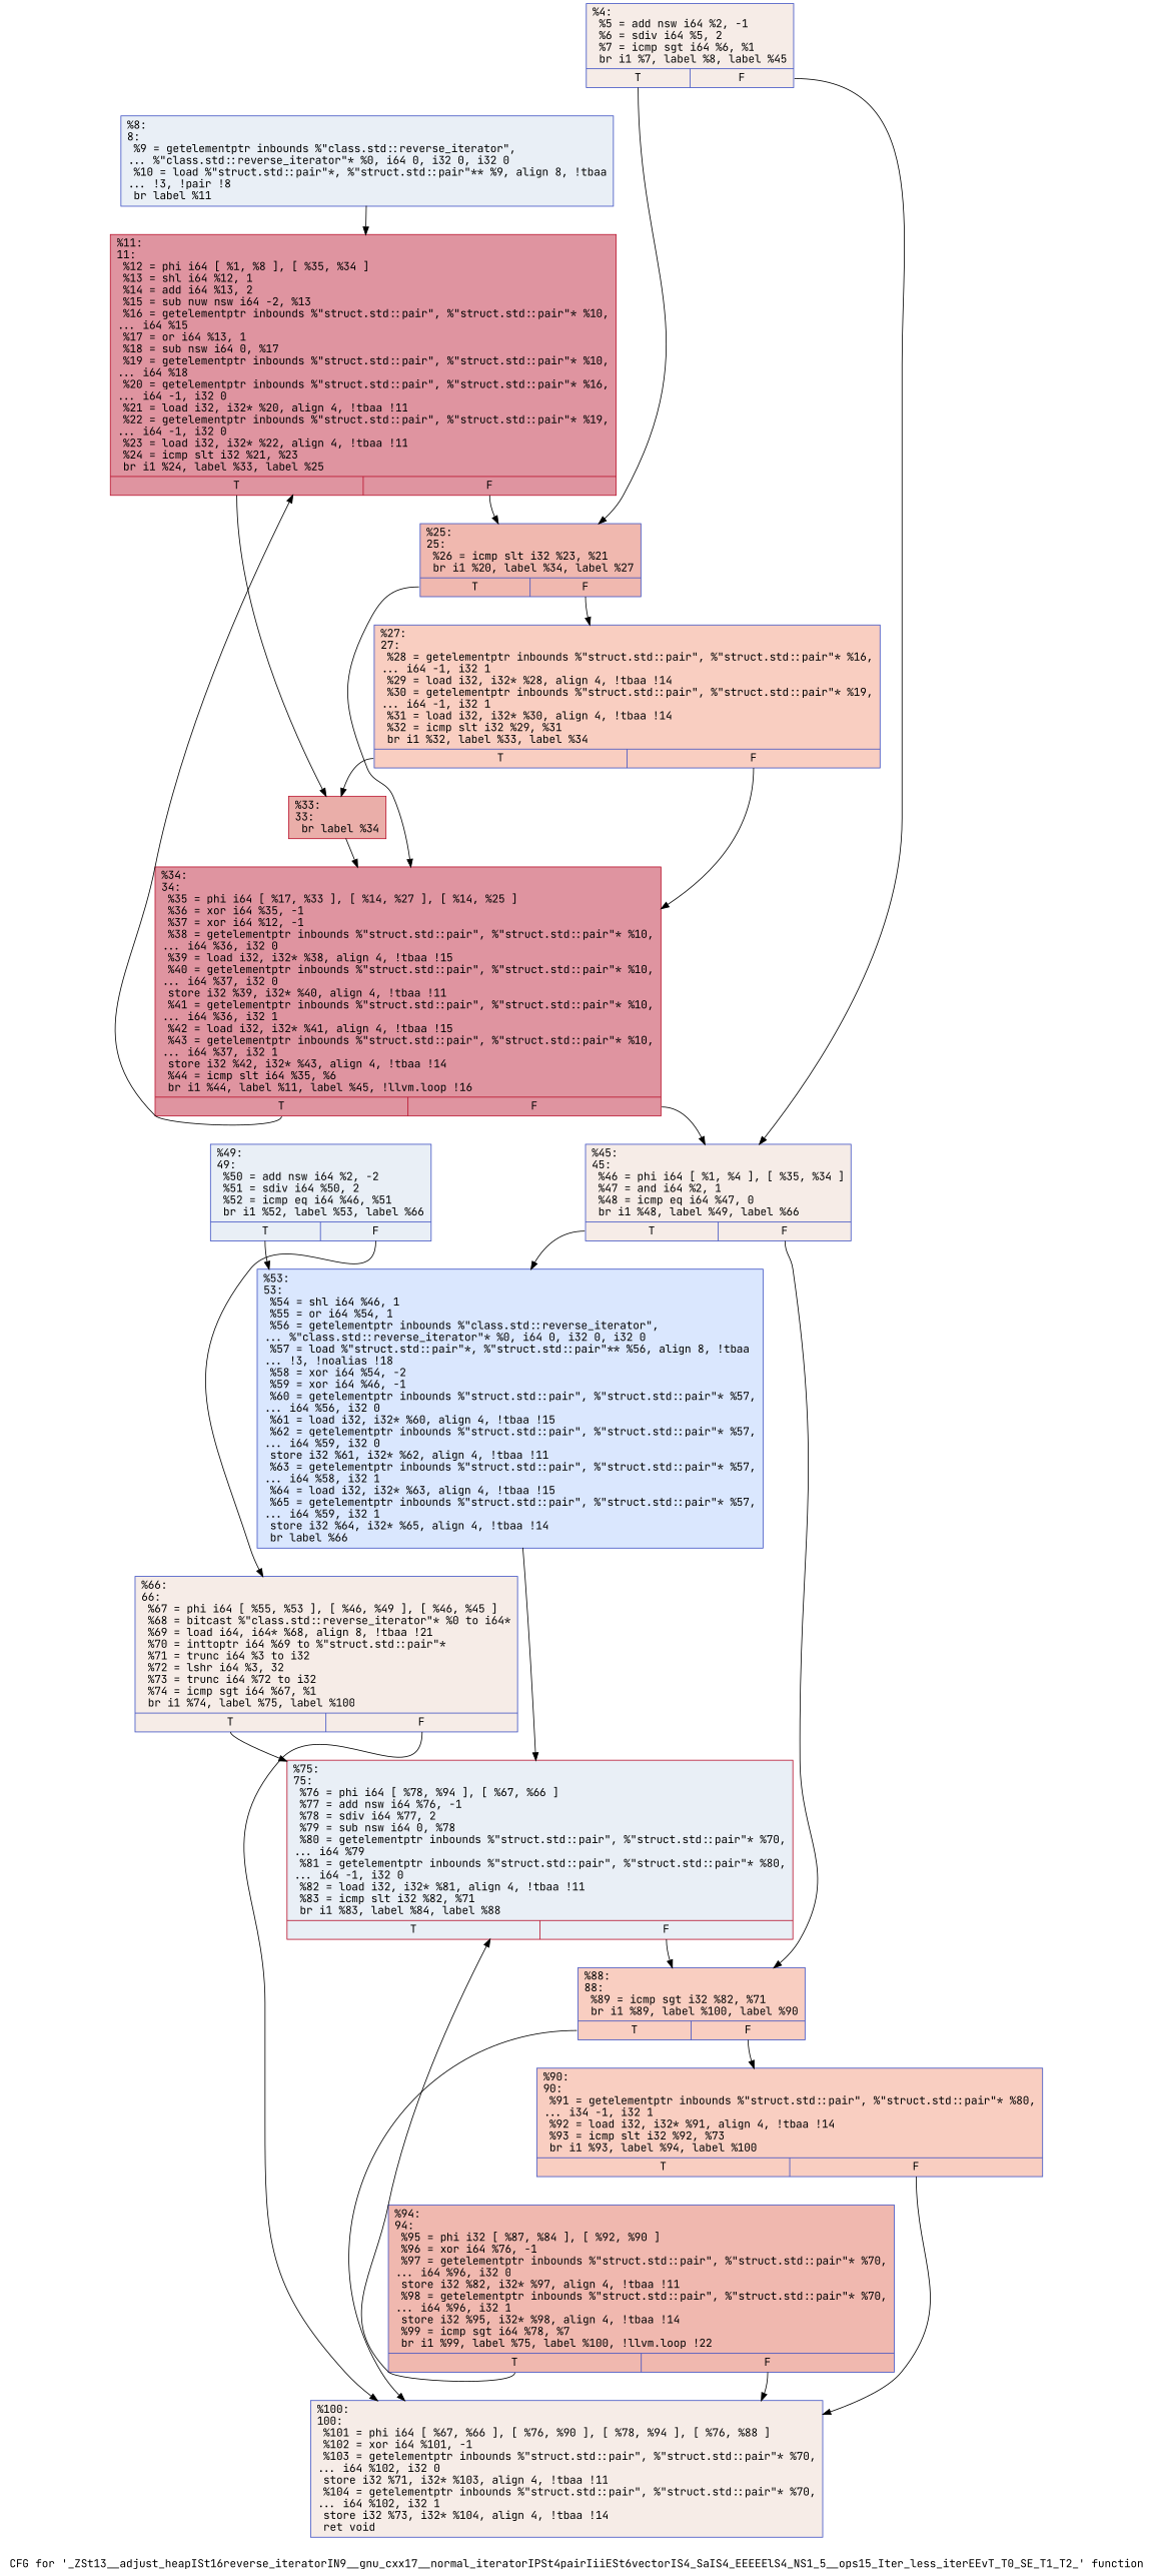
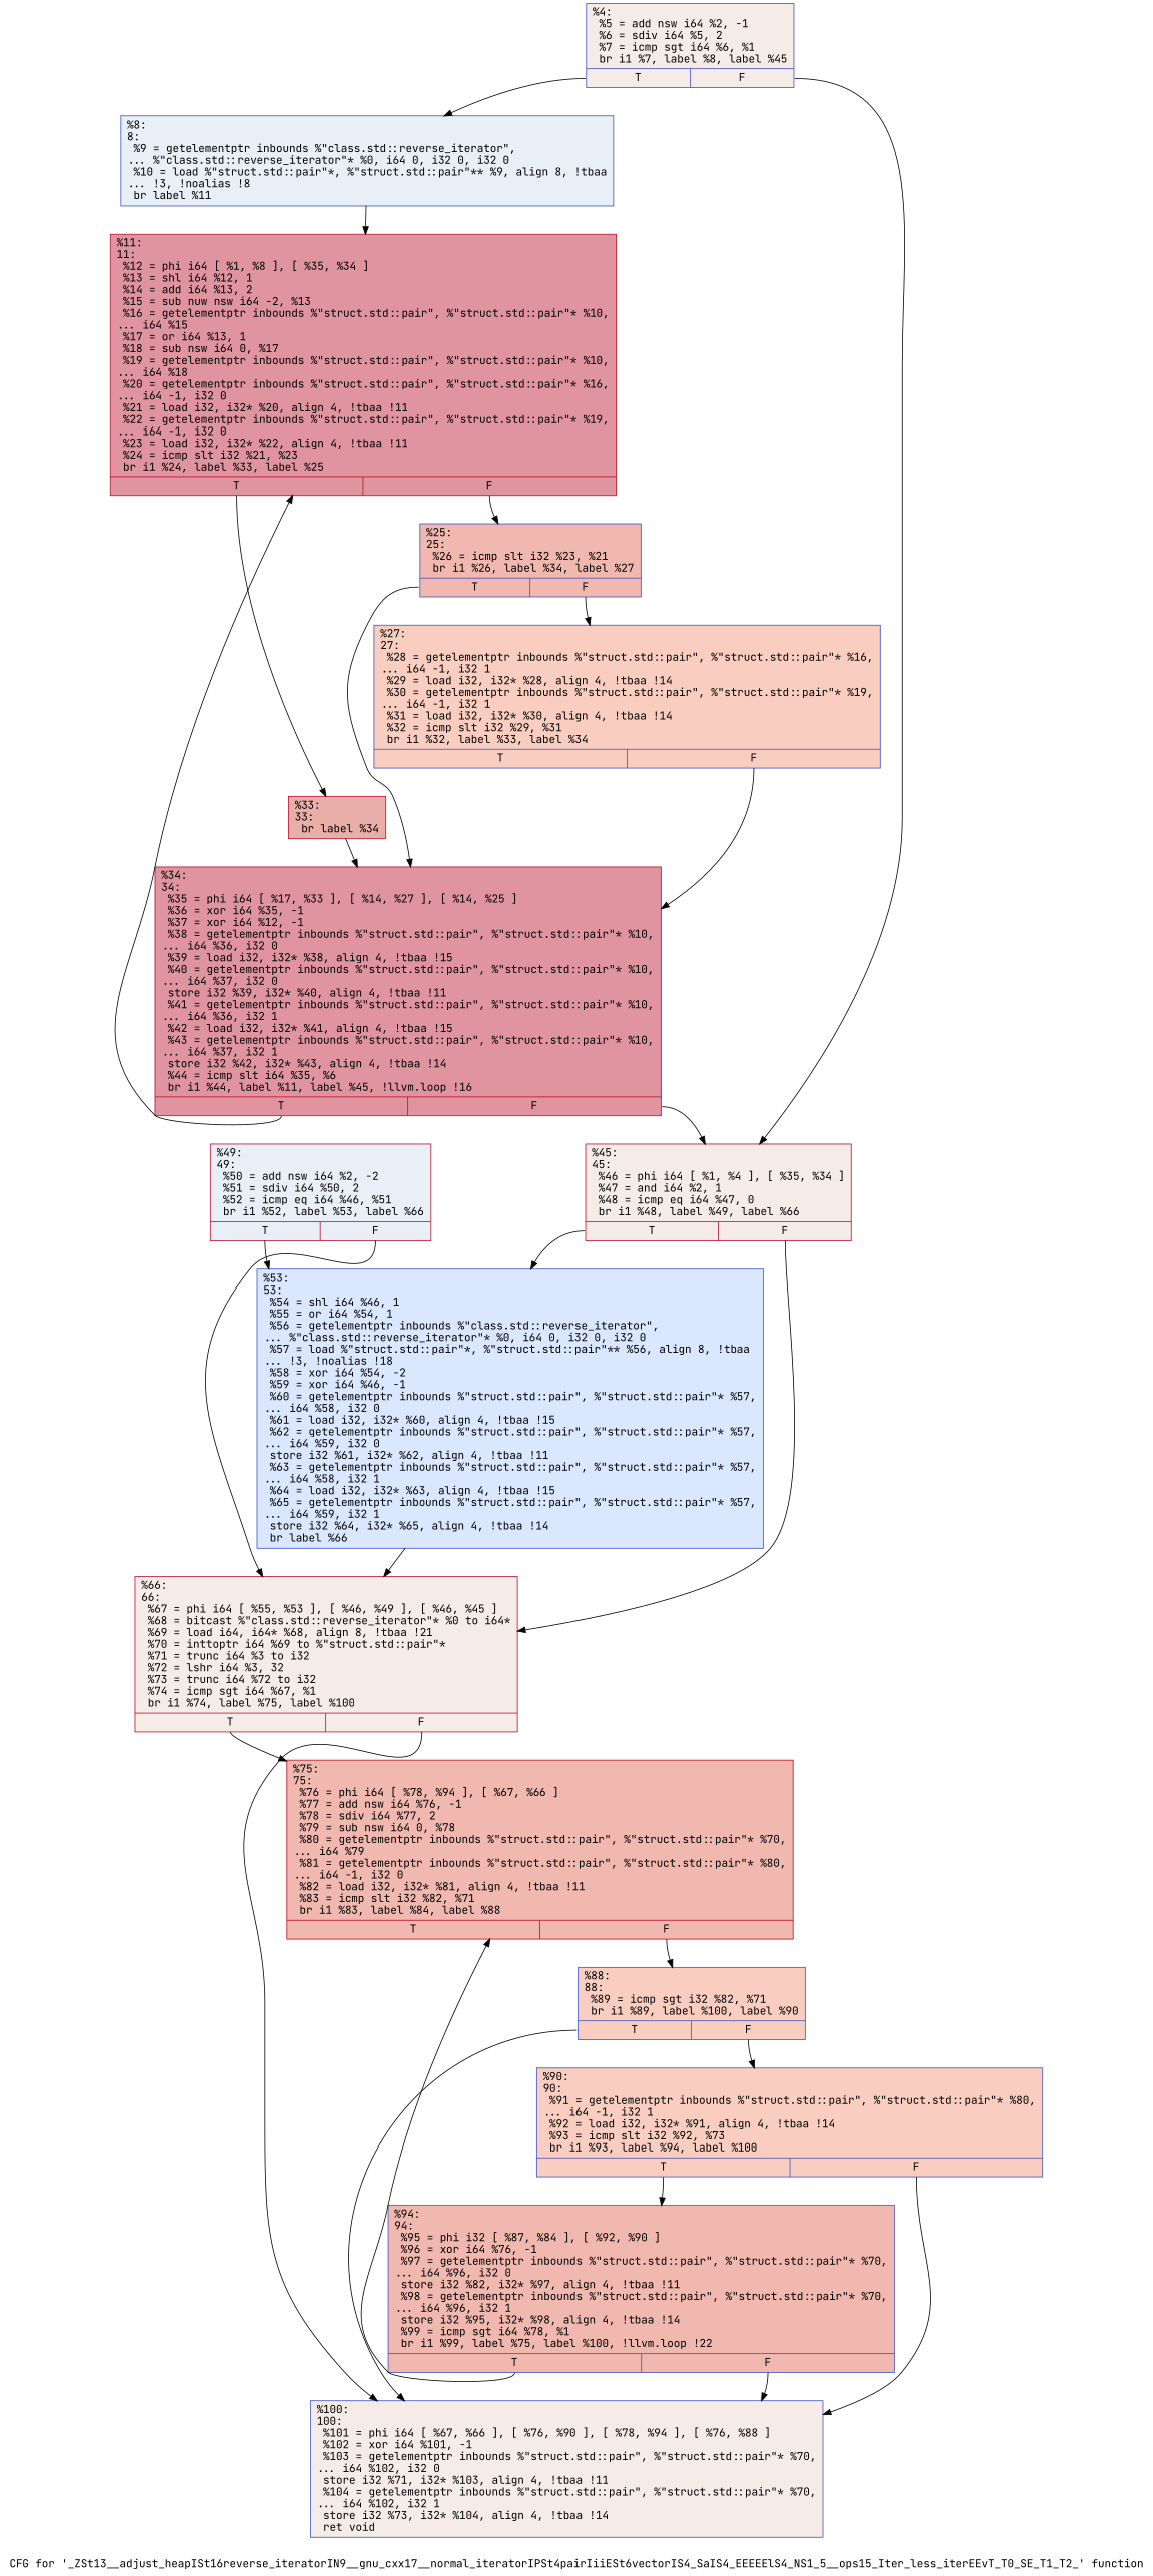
  digraph {
    fontname="JetBrains Mono"
    label="CFG for '_ZSt13__adjust_heapISt16reverse_iteratorIN9__gnu_cxx17__normal_iteratorIPSt4pairIiiESt6vectorIS4_SaIS4_EEEEElS4_NS1_5__ops15_Iter_less_iterEEvT_T0_SE_T1_T2_' function"
    node [color="#3d50c3ff" fillcolor="#ead5c970" fontname="JetBrains Mono" shape=record style=filled]
    edge [fontname="JetBrains Mono" tailport=s0]
    n1 [label="{%4:\l  %5 = add nsw i64 %2, -1\l  %6 = sdiv i64 %5, 2\l  %7 = icmp sgt i64 %6, %1\l  br i1 %7, label %8, label %45\l|{<s0>T|<s1>F}}"]
-   n2 [fillcolor="#cedaeb70" label="{%8:\l8:                                                \l  %9 = getelementptr inbounds %\"class.std::reverse_iterator\",\l... %\"class.std::reverse_iterator\"* %0, i64 0, i32 0, i32 0\l  %10 = load %\"struct.std::pair\"*, %\"struct.std::pair\"** %9, align 8, !tbaa\l... !3, !pair !8\l  br label %11\l}"]
-   n3 [label="{%45:\l45:                                               \l  %46 = phi i64 [ %1, %4 ], [ %35, %34 ]\l  %47 = and i64 %2, 1\l  %48 = icmp eq i64 %47, 0\l  br i1 %48, label %49, label %66\l|{<s0>T|<s1>F}}"]
+   n2 [fillcolor="#cedaeb70" label="{%8:\l8:                                                \l  %9 = getelementptr inbounds %\"class.std::reverse_iterator\",\l... %\"class.std::reverse_iterator\"* %0, i64 0, i32 0, i32 0\l  %10 = load %\"struct.std::pair\"*, %\"struct.std::pair\"** %9, align 8, !tbaa\l... !3, !noalias !8\l  br label %11\l}"]
+   n3 [color="#b70d28ff" label="{%45:\l45:                                               \l  %46 = phi i64 [ %1, %4 ], [ %35, %34 ]\l  %47 = and i64 %2, 1\l  %48 = icmp eq i64 %47, 0\l  br i1 %48, label %49, label %66\l|{<s0>T|<s1>F}}"]
    n4 [color="#b70d28ff" fillcolor="#b70d2870" label="{%11:\l11:                                               \l  %12 = phi i64 [ %1, %8 ], [ %35, %34 ]\l  %13 = shl i64 %12, 1\l  %14 = add i64 %13, 2\l  %15 = sub nuw nsw i64 -2, %13\l  %16 = getelementptr inbounds %\"struct.std::pair\", %\"struct.std::pair\"* %10,\l... i64 %15\l  %17 = or i64 %13, 1\l  %18 = sub nsw i64 0, %17\l  %19 = getelementptr inbounds %\"struct.std::pair\", %\"struct.std::pair\"* %10,\l... i64 %18\l  %20 = getelementptr inbounds %\"struct.std::pair\", %\"struct.std::pair\"* %16,\l... i64 -1, i32 0\l  %21 = load i32, i32* %20, align 4, !tbaa !11\l  %22 = getelementptr inbounds %\"struct.std::pair\", %\"struct.std::pair\"* %19,\l... i64 -1, i32 0\l  %23 = load i32, i32* %22, align 4, !tbaa !11\l  %24 = icmp slt i32 %21, %23\l  br i1 %24, label %33, label %25\l|{<s0>T|<s1>F}}"]
-   n5 [label="{%66:\l66:                                               \l  %67 = phi i64 [ %55, %53 ], [ %46, %49 ], [ %46, %45 ]\l  %68 = bitcast %\"class.std::reverse_iterator\"* %0 to i64*\l  %69 = load i64, i64* %68, align 8, !tbaa !21\l  %70 = inttoptr i64 %69 to %\"struct.std::pair\"*\l  %71 = trunc i64 %3 to i32\l  %72 = lshr i64 %3, 32\l  %73 = trunc i64 %72 to i32\l  %74 = icmp sgt i64 %67, %1\l  br i1 %74, label %75, label %100\l|{<s0>T|<s1>F}}"]
-   n6 [fillcolor="#abc8fd70" label="{%53:\l53:                                               \l  %54 = shl i64 %46, 1\l  %55 = or i64 %54, 1\l  %56 = getelementptr inbounds %\"class.std::reverse_iterator\",\l... %\"class.std::reverse_iterator\"* %0, i64 0, i32 0, i32 0\l  %57 = load %\"struct.std::pair\"*, %\"struct.std::pair\"** %56, align 8, !tbaa\l... !3, !noalias !18\l  %58 = xor i64 %54, -2\l  %59 = xor i64 %46, -1\l  %60 = getelementptr inbounds %\"struct.std::pair\", %\"struct.std::pair\"* %57,\l... i64 %56, i32 0\l  %61 = load i32, i32* %60, align 4, !tbaa !15\l  %62 = getelementptr inbounds %\"struct.std::pair\", %\"struct.std::pair\"* %57,\l... i64 %59, i32 0\l  store i32 %61, i32* %62, align 4, !tbaa !11\l  %63 = getelementptr inbounds %\"struct.std::pair\", %\"struct.std::pair\"* %57,\l... i64 %58, i32 1\l  %64 = load i32, i32* %63, align 4, !tbaa !15\l  %65 = getelementptr inbounds %\"struct.std::pair\", %\"struct.std::pair\"* %57,\l... i64 %59, i32 1\l  store i32 %64, i32* %65, align 4, !tbaa !14\l  br label %66\l}"]
+   n5 [color="#b70d28ff" label="{%66:\l66:                                               \l  %67 = phi i64 [ %55, %53 ], [ %46, %49 ], [ %46, %45 ]\l  %68 = bitcast %\"class.std::reverse_iterator\"* %0 to i64*\l  %69 = load i64, i64* %68, align 8, !tbaa !21\l  %70 = inttoptr i64 %69 to %\"struct.std::pair\"*\l  %71 = trunc i64 %3 to i32\l  %72 = lshr i64 %3, 32\l  %73 = trunc i64 %72 to i32\l  %74 = icmp sgt i64 %67, %1\l  br i1 %74, label %75, label %100\l|{<s0>T|<s1>F}}"]
+   n6 [fillcolor="#abc8fd70" label="{%53:\l53:                                               \l  %54 = shl i64 %46, 1\l  %55 = or i64 %54, 1\l  %56 = getelementptr inbounds %\"class.std::reverse_iterator\",\l... %\"class.std::reverse_iterator\"* %0, i64 0, i32 0, i32 0\l  %57 = load %\"struct.std::pair\"*, %\"struct.std::pair\"** %56, align 8, !tbaa\l... !3, !noalias !18\l  %58 = xor i64 %54, -2\l  %59 = xor i64 %46, -1\l  %60 = getelementptr inbounds %\"struct.std::pair\", %\"struct.std::pair\"* %57,\l... i64 %58, i32 0\l  %61 = load i32, i32* %60, align 4, !tbaa !15\l  %62 = getelementptr inbounds %\"struct.std::pair\", %\"struct.std::pair\"* %57,\l... i64 %59, i32 0\l  store i32 %61, i32* %62, align 4, !tbaa !11\l  %63 = getelementptr inbounds %\"struct.std::pair\", %\"struct.std::pair\"* %57,\l... i64 %58, i32 1\l  %64 = load i32, i32* %63, align 4, !tbaa !15\l  %65 = getelementptr inbounds %\"struct.std::pair\", %\"struct.std::pair\"* %57,\l... i64 %59, i32 1\l  store i32 %64, i32* %65, align 4, !tbaa !14\l  br label %66\l}"]
    n7 [color="#b70d28ff" fillcolor="#d0473d70" label="{%33:\l33:                                               \l  br label %34\l}"]
-   n8 [fillcolor="#dc5d4a70" label="{%25:\l25:                                               \l  %26 = icmp slt i32 %23, %21\l  br i1 %20, label %34, label %27\l|{<s0>T|<s1>F}}"]
-   n9 [fillcolor="#cedaeb70" label="{%49:\l49:                                               \l  %50 = add nsw i64 %2, -2\l  %51 = sdiv i64 %50, 2\l  %52 = icmp eq i64 %46, %51\l  br i1 %52, label %53, label %66\l|{<s0>T|<s1>F}}"]
-   n10 [color="#b70d28ff" fillcolor="#cedaeb70" label="{%75:\l75:                                               \l  %76 = phi i64 [ %78, %94 ], [ %67, %66 ]\l  %77 = add nsw i64 %76, -1\l  %78 = sdiv i64 %77, 2\l  %79 = sub nsw i64 0, %78\l  %80 = getelementptr inbounds %\"struct.std::pair\", %\"struct.std::pair\"* %70,\l... i64 %79\l  %81 = getelementptr inbounds %\"struct.std::pair\", %\"struct.std::pair\"* %80,\l... i64 -1, i32 0\l  %82 = load i32, i32* %81, align 4, !tbaa !11\l  %83 = icmp slt i32 %82, %71\l  br i1 %83, label %84, label %88\l|{<s0>T|<s1>F}}"]
+   n8 [fillcolor="#dc5d4a70" label="{%25:\l25:                                               \l  %26 = icmp slt i32 %23, %21\l  br i1 %26, label %34, label %27\l|{<s0>T|<s1>F}}"]
+   n9 [color="#b70d28ff" fillcolor="#cedaeb70" label="{%49:\l49:                                               \l  %50 = add nsw i64 %2, -2\l  %51 = sdiv i64 %50, 2\l  %52 = icmp eq i64 %46, %51\l  br i1 %52, label %53, label %66\l|{<s0>T|<s1>F}}"]
+   n10 [color="#b70d28ff" fillcolor="#dc5d4a70" label="{%75:\l75:                                               \l  %76 = phi i64 [ %78, %94 ], [ %67, %66 ]\l  %77 = add nsw i64 %76, -1\l  %78 = sdiv i64 %77, 2\l  %79 = sub nsw i64 0, %78\l  %80 = getelementptr inbounds %\"struct.std::pair\", %\"struct.std::pair\"* %70,\l... i64 %79\l  %81 = getelementptr inbounds %\"struct.std::pair\", %\"struct.std::pair\"* %80,\l... i64 -1, i32 0\l  %82 = load i32, i32* %81, align 4, !tbaa !11\l  %83 = icmp slt i32 %82, %71\l  br i1 %83, label %84, label %88\l|{<s0>T|<s1>F}}"]
    n11 [label="{%100:\l100:                                              \l  %101 = phi i64 [ %67, %66 ], [ %76, %90 ], [ %78, %94 ], [ %76, %88 ]\l  %102 = xor i64 %101, -1\l  %103 = getelementptr inbounds %\"struct.std::pair\", %\"struct.std::pair\"* %70,\l... i64 %102, i32 0\l  store i32 %71, i32* %103, align 4, !tbaa !11\l  %104 = getelementptr inbounds %\"struct.std::pair\", %\"struct.std::pair\"* %70,\l... i64 %102, i32 1\l  store i32 %73, i32* %104, align 4, !tbaa !14\l  ret void\l}"]
    n12 [color="#b70d28ff" fillcolor="#b70d2870" label="{%34:\l34:                                               \l  %35 = phi i64 [ %17, %33 ], [ %14, %27 ], [ %14, %25 ]\l  %36 = xor i64 %35, -1\l  %37 = xor i64 %12, -1\l  %38 = getelementptr inbounds %\"struct.std::pair\", %\"struct.std::pair\"* %10,\l... i64 %36, i32 0\l  %39 = load i32, i32* %38, align 4, !tbaa !15\l  %40 = getelementptr inbounds %\"struct.std::pair\", %\"struct.std::pair\"* %10,\l... i64 %37, i32 0\l  store i32 %39, i32* %40, align 4, !tbaa !11\l  %41 = getelementptr inbounds %\"struct.std::pair\", %\"struct.std::pair\"* %10,\l... i64 %36, i32 1\l  %42 = load i32, i32* %41, align 4, !tbaa !15\l  %43 = getelementptr inbounds %\"struct.std::pair\", %\"struct.std::pair\"* %10,\l... i64 %37, i32 1\l  store i32 %42, i32* %43, align 4, !tbaa !14\l  %44 = icmp slt i64 %35, %6\l  br i1 %44, label %11, label %45, !llvm.loop !16\l|{<s0>T|<s1>F}}"]
    n13 [fillcolor="#f2907270" label="{%27:\l27:                                               \l  %28 = getelementptr inbounds %\"struct.std::pair\", %\"struct.std::pair\"* %16,\l... i64 -1, i32 1\l  %29 = load i32, i32* %28, align 4, !tbaa !14\l  %30 = getelementptr inbounds %\"struct.std::pair\", %\"struct.std::pair\"* %19,\l... i64 -1, i32 1\l  %31 = load i32, i32* %30, align 4, !tbaa !14\l  %32 = icmp slt i32 %29, %31\l  br i1 %32, label %33, label %34\l|{<s0>T|<s1>F}}"]
    n14 [fillcolor="#f2907270" label="{%88:\l88:                                               \l  %89 = icmp sgt i32 %82, %71\l  br i1 %89, label %100, label %90\l|{<s0>T|<s1>F}}"]
-   n15 [fillcolor="#f2907270" label="{%90:\l90:                                               \l  %91 = getelementptr inbounds %\"struct.std::pair\", %\"struct.std::pair\"* %80,\l... i34 -1, i32 1\l  %92 = load i32, i32* %91, align 4, !tbaa !14\l  %93 = icmp slt i32 %92, %73\l  br i1 %93, label %94, label %100\l|{<s0>T|<s1>F}}"]
-   n16 [fillcolor="#dc5d4a70" label="{%94:\l94:                                               \l  %95 = phi i32 [ %87, %84 ], [ %92, %90 ]\l  %96 = xor i64 %76, -1\l  %97 = getelementptr inbounds %\"struct.std::pair\", %\"struct.std::pair\"* %70,\l... i64 %96, i32 0\l  store i32 %82, i32* %97, align 4, !tbaa !11\l  %98 = getelementptr inbounds %\"struct.std::pair\", %\"struct.std::pair\"* %70,\l... i64 %96, i32 1\l  store i32 %95, i32* %98, align 4, !tbaa !14\l  %99 = icmp sgt i64 %78, %7\l  br i1 %99, label %75, label %100, !llvm.loop !22\l|{<s0>T|<s1>F}}"]
-   n1 -> n8
+   n15 [fillcolor="#f2907270" label="{%90:\l90:                                               \l  %91 = getelementptr inbounds %\"struct.std::pair\", %\"struct.std::pair\"* %80,\l... i64 -1, i32 1\l  %92 = load i32, i32* %91, align 4, !tbaa !14\l  %93 = icmp slt i32 %92, %73\l  br i1 %93, label %94, label %100\l|{<s0>T|<s1>F}}"]
+   n16 [fillcolor="#dc5d4a70" label="{%94:\l94:                                               \l  %95 = phi i32 [ %87, %84 ], [ %92, %90 ]\l  %96 = xor i64 %76, -1\l  %97 = getelementptr inbounds %\"struct.std::pair\", %\"struct.std::pair\"* %70,\l... i64 %96, i32 0\l  store i32 %82, i32* %97, align 4, !tbaa !11\l  %98 = getelementptr inbounds %\"struct.std::pair\", %\"struct.std::pair\"* %70,\l... i64 %96, i32 1\l  store i32 %95, i32* %98, align 4, !tbaa !14\l  %99 = icmp sgt i64 %78, %1\l  br i1 %99, label %75, label %100, !llvm.loop !22\l|{<s0>T|<s1>F}}"]
+   n1 -> n2
    n1 -> n3 [tailport=s1]
    n2 -> n4
-   n3 -> n14 [tailport=s1]
+   n3 -> n5 [tailport=s1]
    n3 -> n6
    n4 -> n7
    n4 -> n8 [tailport=s1]
    n5 -> n10
    n5 -> n11 [tailport=s1]
-   n6 -> n10
+   n6 -> n5
    n7 -> n12
    n8 -> n12
    n8 -> n13 [tailport=s1]
    n9 -> n5 [tailport=s1]
    n9 -> n6
    n10 -> n14 [tailport=s1]
    n12 -> n3 [tailport=s1]
    n12 -> n4
-   n13 -> n7
    n13 -> n12 [tailport=s1]
    n14 -> n11
    n14 -> n15 [tailport=s1]
    n15 -> n11 [tailport=s1]
+   n15 -> n16
    n16 -> n10
    n16 -> n11 [tailport=s1]
  }
